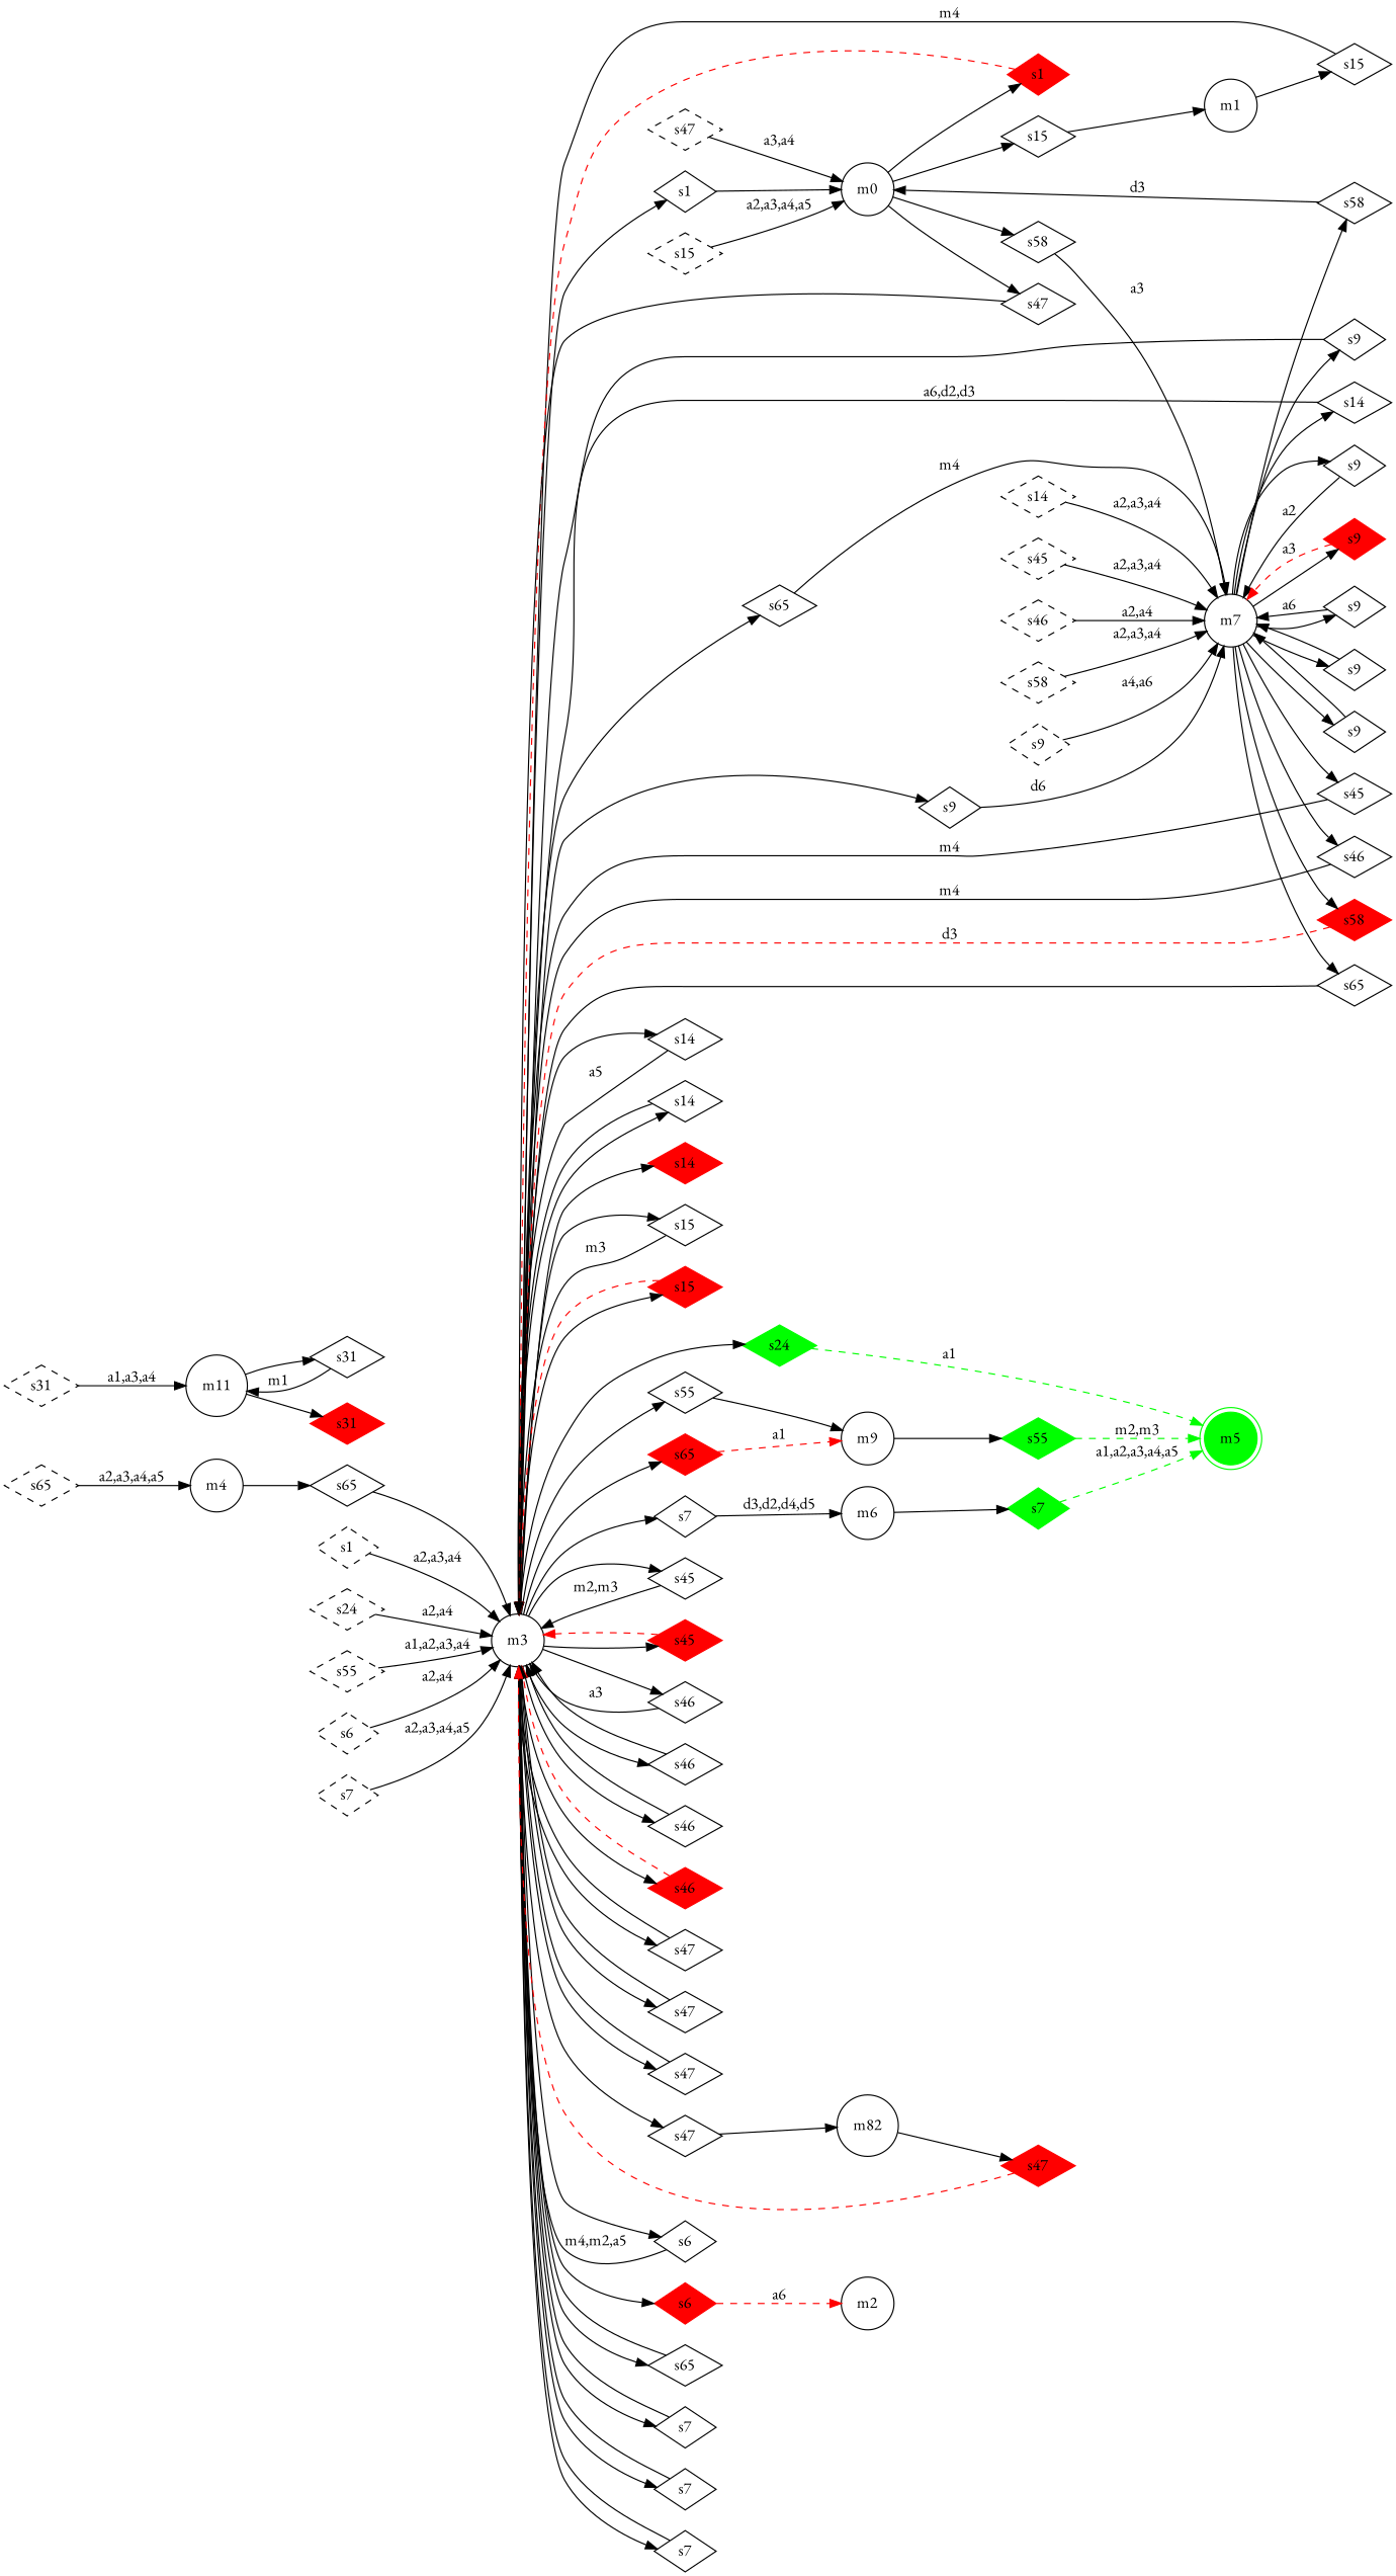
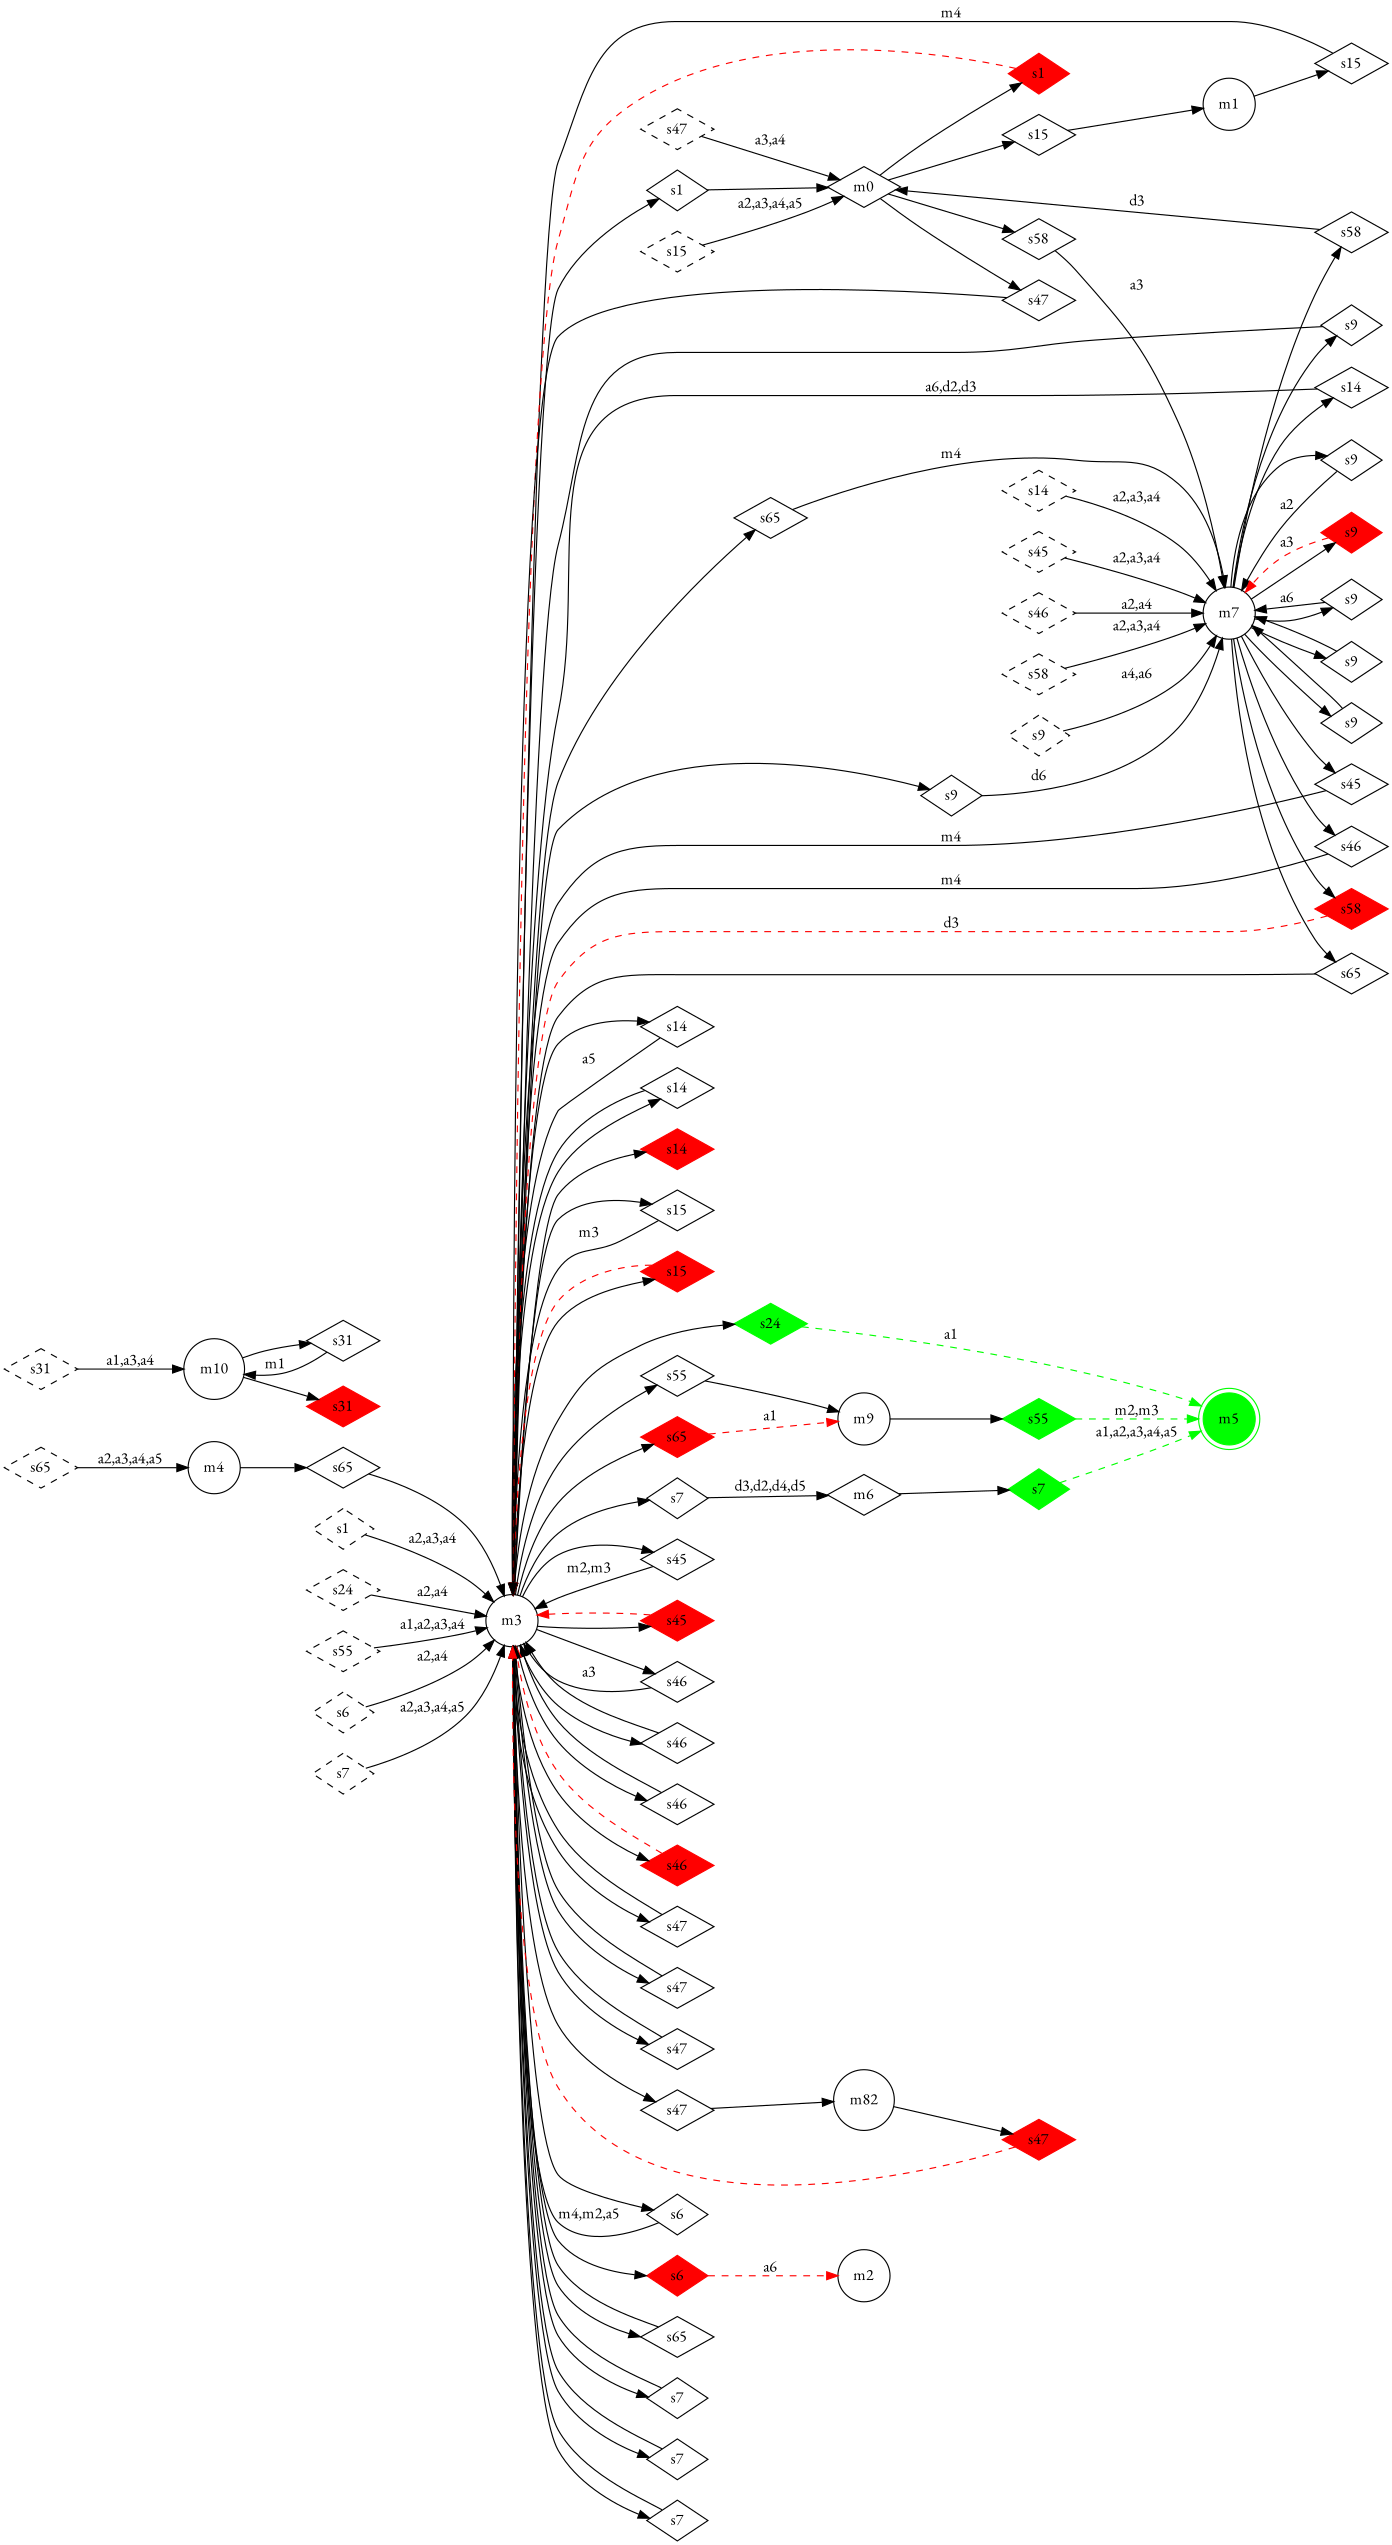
  digraph {
    fontname="EB Garamond"
    rankdir=LR
    node [fontname="EB Garamond" shape=diamond]
    edge [fontname="EB Garamond"]
    m4 [shape=circle]
    n2 [label=s65]
    m3 [shape=circle]
-   m6 [shape=circle]
+   m6
    n5 [color=green label=s7 style=filled]
    m5 [color=green shape=doublecircle style=filled]
    n7 [label=s1]
    n8 [label=s14]
    n9 [label=s14]
    n10 [color=red label=s14 style=filled]
    n11 [label=s15]
    n12 [color=red label=s15 style=filled]
    n13 [color=green label=s24 style=filled]
    n14 [label=s45]
    n15 [color=red label=s45 style=filled]
    n16 [label=s46]
    n17 [label=s46]
    n18 [label=s46]
    n19 [color=red label=s46 style=filled]
    n20 [label=s47]
    n21 [label=s47]
    n22 [label=s47]
    n23 [label=s47]
    n24 [label=s55]
    n25 [label=s6]
    n26 [color=red label=s6 style=filled]
    n27 [label=s65]
    n28 [label=s65]
    n29 [color=red label=s65 style=filled]
    n30 [label=s7]
    n31 [label=s7]
    n32 [label=s7]
    n33 [label=s7]
    n34 [label=s9]
-   m0 [shape=circle]
+   m0
    n36 [label=m82 shape=circle]
    m9 [shape=circle]
    m2 [shape=circle]
    m7 [shape=circle]
    n40 [label=s14]
    n41 [label=s45]
    n42 [label=s46]
    n43 [label=s58]
    n44 [color=red label=s58 style=filled]
    n45 [label=s65]
    n46 [label=s9]
    n47 [label=s9]
    n48 [label=s9]
    n49 [label=s9]
    n50 [label=s9]
    n51 [color=red label=s9 style=filled]
    m1 [shape=circle]
    n53 [label=s15]
    n54 [color=red label=s1 style=filled]
    n55 [label=s15]
    n56 [label=s47]
    n57 [label=s58]
-   m11 [shape=circle]
+   m11 [shape=circle label=m10]
    n59 [label=s31]
    n60 [color=red label=s31 style=filled]
    n61 [color=green label=s55 style=filled]
    n62 [color=red label=s47 style=filled]
    n63 [label=s1 style=dashed]
    n64 [label=s14 style=dashed]
    n65 [label=s15 style=dashed]
    n66 [label=s24 style=dashed]
    n67 [label=s31 style=dashed]
    n68 [label=s45 style=dashed]
    n69 [label=s46 style=dashed]
    n70 [label=s47 style=dashed]
    n71 [label=s55 style=dashed]
    n72 [label=s58 style=dashed]
    n73 [label=s6 style=dashed]
    n74 [label=s65 style=dashed]
    n75 [label=s7 style=dashed]
    n76 [label=s9 style=dashed]
    m4 -> n2
    n2 -> m3
    m3 -> n7
    m3 -> n8
    m3 -> n9
    m3 -> n10
    m3 -> n11
    m3 -> n12
    m3 -> n13
    m3 -> n14
    m3 -> n15
    m3 -> n16
    m3 -> n17
    m3 -> n18
    m3 -> n19
    m3 -> n20
    m3 -> n21
    m3 -> n22
    m3 -> n23
    m3 -> n24
    m3 -> n25
    m3 -> n26
    m3 -> n27
    m3 -> n28
    m3 -> n29
    m3 -> n30
    m3 -> n31
    m3 -> n32
    m3 -> n33
    m3 -> n34
    m6 -> n5
    n5 -> m5 [color=green label="a1,a2,a3,a4,a5" style=dashed]
    n7 -> m0
    n8 -> m3 [label=a5]
    n9 -> m3
    n11 -> m3 [label=m3]
    n12 -> m3 [color=red style=dashed]
    n13 -> m5 [color=green label=a1 style=dashed]
    n14 -> m3 [label="m2,m3"]
    n15 -> m3 [color=red style=dashed]
    n16 -> m3 [label=a3]
    n17 -> m3
    n18 -> m3
    n19 -> m3 [color=red style=dashed]
    n20 -> m3
    n21 -> m3
    n22 -> m3
    n23 -> n36
    n24 -> m9
    n25 -> m3 [label="m4,m2,a5"]
    n26 -> m2 [color=red label=a6 style=dashed]
    n27 -> m7 [label=m4]
    n28 -> m3
    n29 -> m9 [color=red label=a1 style=dashed]
    n30 -> m3
    n31 -> m3
    n32 -> m3
    n33 -> m6 [label="d3,d2,d4,d5"]
    n34 -> m7 [label=d6]
    m0 -> n54
    m0 -> n55
    m0 -> n56
    m0 -> n57
    n36 -> n62
    m9 -> n61
    m7 -> n40
    m7 -> n41
    m7 -> n42
    m7 -> n43
    m7 -> n44
    m7 -> n45
    m7 -> n46
    m7 -> n47
    m7 -> n48
    m7 -> n49
    m7 -> n50
    m7 -> n51
    n40 -> m3 [label="a6,d2,d3"]
    n41 -> m3 [label=m4]
    n42 -> m3 [label=m4]
    n43 -> m0 [label=d3]
    n44 -> m3 [color=red label=d3 style=dashed]
    n45 -> m3
    n46 -> m7
    n47 -> m7
    n48 -> m3
    n49 -> m7 [label=a6]
    n50 -> m7 [label=a2]
    n51 -> m7 [color=red label=a3 style=dashed]
    m1 -> n53
    n53 -> m3 [label=m4]
    n54 -> m3 [color=red style=dashed]
    n55 -> m1
    n56 -> m3
    n57 -> m7 [label=a3]
    m11 -> n59
    m11 -> n60
    n59 -> m11 [label=m1]
    n61 -> m5 [color=green label="m2,m3" style=dashed]
    n62 -> m3 [color=red style=dashed]
    n63 -> m3 [label="a2,a3,a4"]
    n64 -> m7 [label="a2,a3,a4"]
    n65 -> m0 [label="a2,a3,a4,a5"]
    n66 -> m3 [label="a2,a4"]
    n67 -> m11 [label="a1,a3,a4"]
    n68 -> m7 [label="a2,a3,a4"]
    n69 -> m7 [label="a2,a4"]
    n70 -> m0 [label="a3,a4"]
    n71 -> m3 [label="a1,a2,a3,a4"]
    n72 -> m7 [label="a2,a3,a4"]
    n73 -> m3 [label="a2,a4"]
    n74 -> m4 [label="a2,a3,a4,a5"]
    n75 -> m3 [label="a2,a3,a4,a5"]
    n76 -> m7 [label="a4,a6"]
  }
